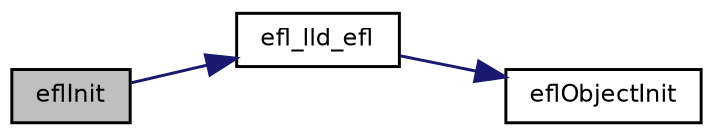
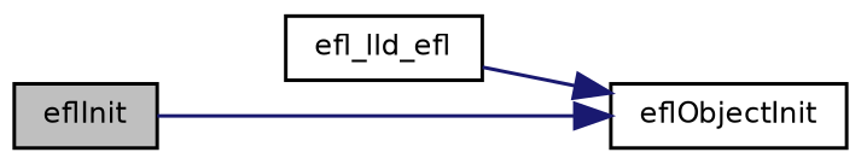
  digraph {
    rankdir=LR
    node [color=black fontname=Helvetica fontsize=8 shape=record]
    edge [color=midnightblue fontname=Helvetica fontsize=8 labelfontname=Helvetica labelfontsize=8 style=solid]
    n1 [fillcolor=grey75 fontcolor=black height=0.2 label=eflInit style=filled width=0.4]
    n2 [height=0.2 label=efl_lld_efl width=0.4]
    n3 [height=0.2 label=eflObjectInit width=0.4]
-   n1 -> n2
+   n1 -> n3
    n2 -> n3
  }
